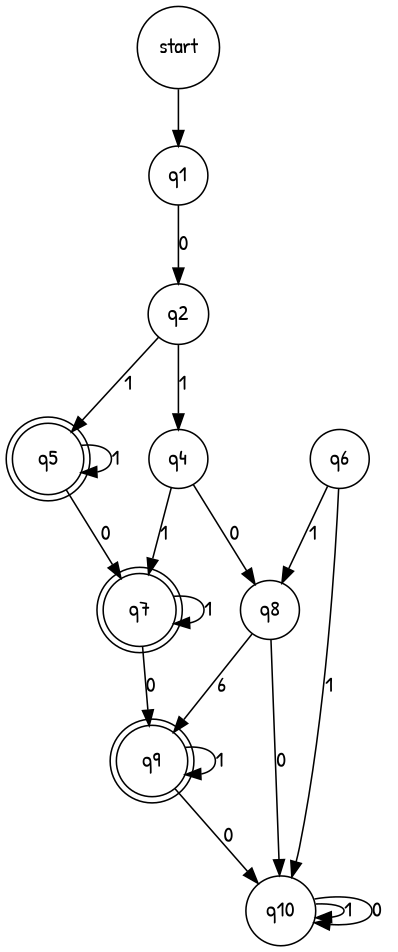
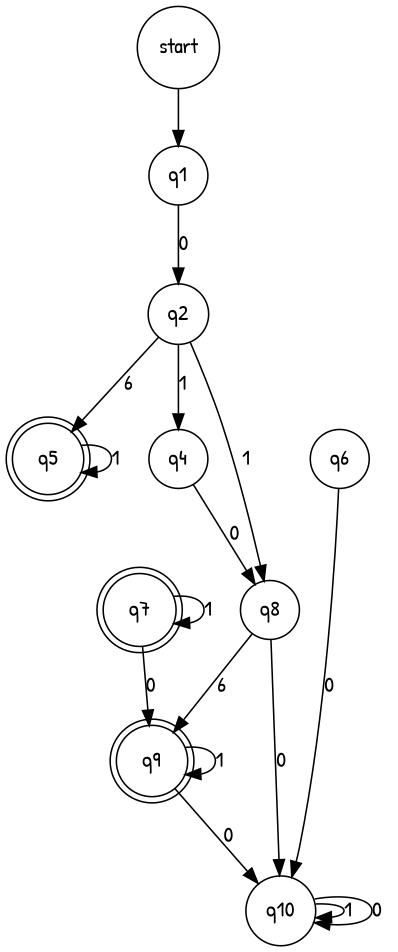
  graph {
    fontname="Patrick Hand"
    fontsize=20
    node [fontname="Patrick Hand" shape=circle]
    edge [dir=forward fontname="Patrick Hand"]
    start
    q1
    q2
    q4
    q5 [peripheries=2]
    q7 [peripheries=2]
    q8
    q6
    q10
    q9 [peripheries=2]
    start -- q1
    q1 -- q2 [label=0]
    q2 -- q4 [label=1]
-   q2 -- q5 [label=1]
-   q4 -- q7 [label=1]
+   q2 -- q5 [label=6]
    q4 -- q8 [label=0]
    q5 -- q5 [label=1]
-   q5 -- q7 [label=0]
    q7 -- q7 [label=1]
    q7 -- q9 [label=0]
    q8 -- q10 [label=0]
    q8 -- q9 [label=6]
-   q6 -- q8 [label=1]
-   q6 -- q10 [label=1]
+   q2 -- q8 [label=1]
+   q6 -- q10 [label=0]
    q10 -- q10 [label=1]
    q10 -- q10 [label=0]
    q9 -- q10 [label=0]
    q9 -- q9 [label=1]
  }
